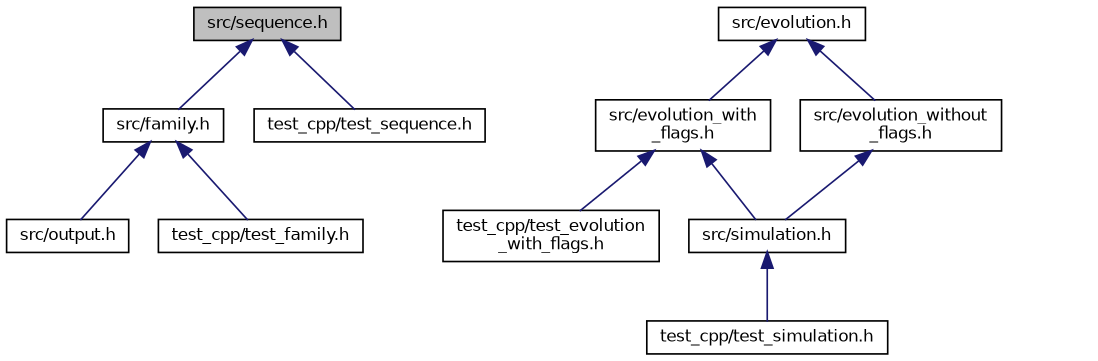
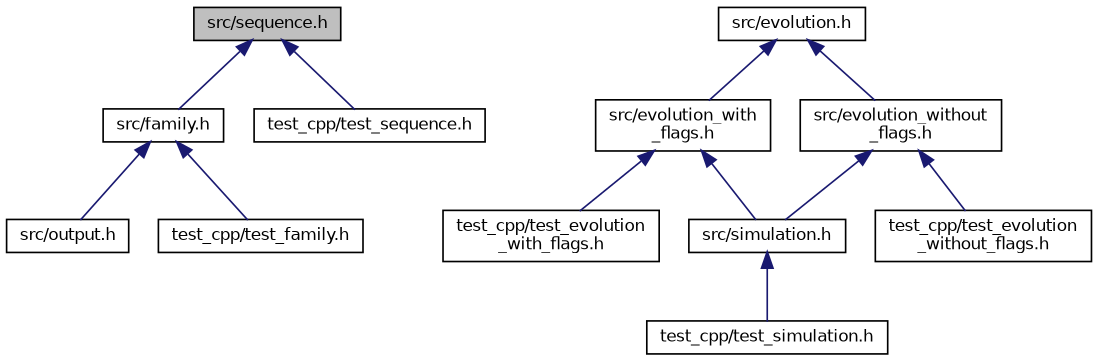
  digraph {
    fontname="DejaVu Sans"
    node [color=black fillcolor=white fontname="DejaVu Sans" fontsize=10 shape=record style=filled]
    edge [color=midnightblue dir=back fontname="DejaVu Sans" fontsize=10 labelfontname=Helvetica labelfontsize=10 style=solid]
    n1 [fillcolor=grey75 fontcolor=black height=0.2 label="src/sequence.h" width=0.4]
    n2 [height=0.2 label="src/family.h" width=0.4]
    n3 [height=0.2 label="test_cpp/test_sequence.h" width=0.4]
    n4 [height=0.2 label="src/output.h" width=0.4]
    n5 [height=0.2 label="test_cpp/test_family.h" width=0.4]
    n6 [height=0.2 label="src/evolution.h" width=0.4]
    n7 [height=0.2 label="src/evolution_with\l_flags.h" width=0.4]
    n8 [height=0.2 label="src/evolution_without\l_flags.h" width=0.4]
    n9 [height=0.2 label="src/simulation.h" width=0.4]
    n10 [height=0.2 label="test_cpp/test_evolution\l_with_flags.h" width=0.4]
+   n11 [height=0.2 label="test_cpp/test_evolution\l_without_flags.h" width=0.4]
    n12 [height=0.2 label="test_cpp/test_simulation.h" width=0.4]
    n1 -> n2
    n1 -> n3
    n2 -> n4
    n2 -> n5
    n6 -> n7
    n6 -> n8
    n7 -> n9
    n7 -> n10
    n8 -> n9
+   n8 -> n11
    n9 -> n12
  }
